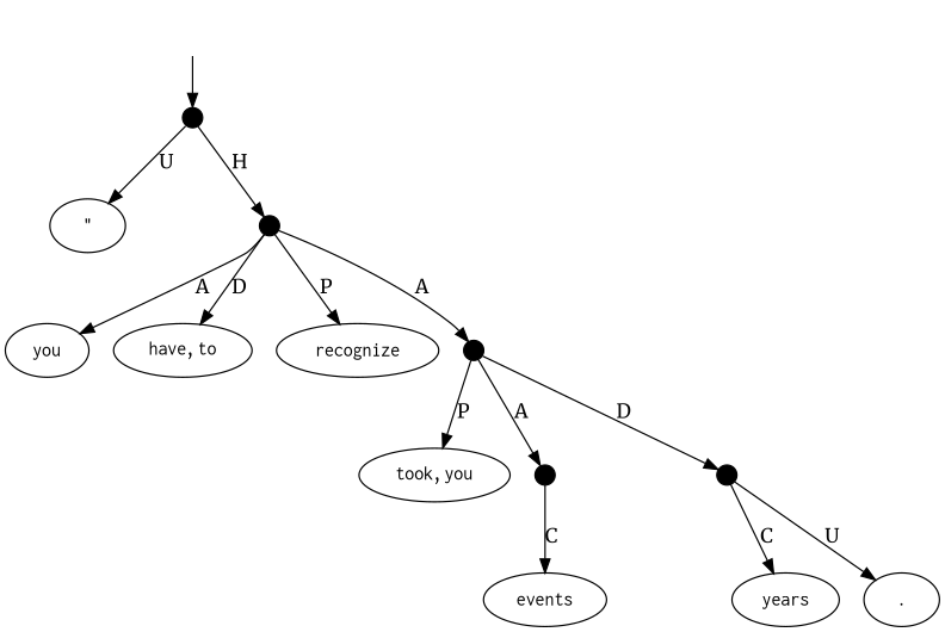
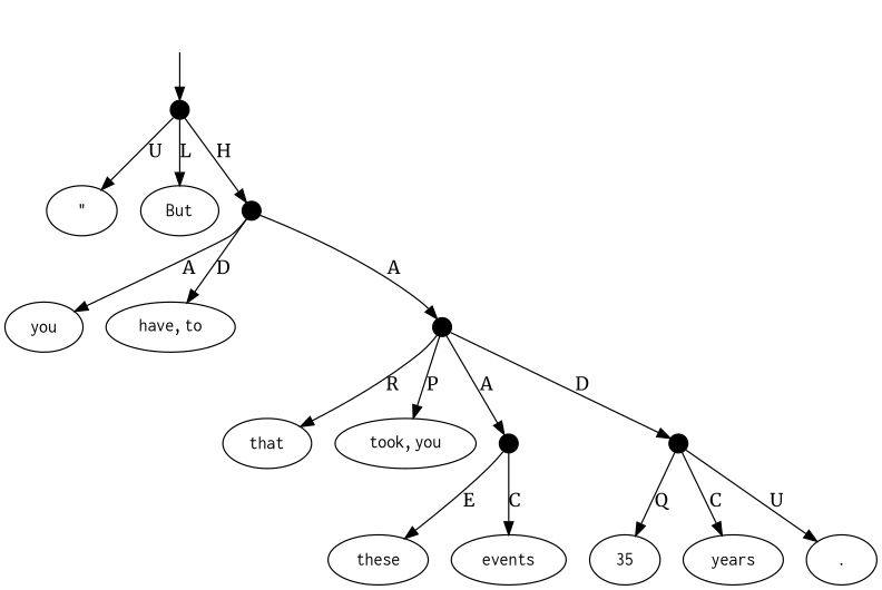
  digraph {
    fontname=Merriweather
    node [fontname=Merriweather]
    edge [fontname=Merriweather]
    top [style=invis]
    13 [shape=point width=0.2]
    n3 [label=<<table align="center" border="0" cellspacing="0"><tr><td colspan="2"><font face="Courier">&quot;</font></td></tr></table>>]
+   n4 [label=<<table align="center" border="0" cellspacing="0"><tr><td colspan="2"><font face="Courier">But</font></td></tr></table>>]
    14 [shape=point width=0.2]
    n6 [label=<<table align="center" border="0" cellspacing="0"><tr><td colspan="2"><font face="Courier">you</font></td></tr></table>>]
    n7 [label=<<table align="center" border="0" cellspacing="0"><tr><td colspan="2"><font face="Courier">have</font>,&nbsp;<font face="Courier">to</font></td></tr></table>>]
-   n8 [label=<<table align="center" border="0" cellspacing="0"><tr><td colspan="2"><font face="Courier">recognize</font></td></tr></table>>]
    15 [shape=point width=0.2]
+   n10 [label=<<table align="center" border="0" cellspacing="0"><tr><td colspan="2"><font face="Courier">that</font></td></tr></table>>]
+   n11 [label=<<table align="center" border="0" cellspacing="0"><tr><td colspan="2"><font face="Courier">these</font></td></tr></table>>]
    n12 [label=<<table align="center" border="0" cellspacing="0"><tr><td colspan="2"><font face="Courier">events</font></td></tr></table>>]
    n13 [label=<<table align="center" border="0" cellspacing="0"><tr><td colspan="2"><font face="Courier">took</font>,&nbsp;<font face="Courier">you</font></td></tr></table>>]
+   n14 [label=<<table align="center" border="0" cellspacing="0"><tr><td colspan="2"><font face="Courier">35</font></td></tr></table>>]
    n15 [label=<<table align="center" border="0" cellspacing="0"><tr><td colspan="2"><font face="Courier">years</font></td></tr></table>>]
    n16 [label=<<table align="center" border="0" cellspacing="0"><tr><td colspan="2"><font face="Courier">.</font></td></tr></table>>]
    16 [shape=point width=0.2]
    17 [shape=point width=0.2]
    top -> 13
    13 -> n3 [label=U]
+   13 -> n4 [label=L]
    13 -> 14 [label=H]
    14 -> n6 [label=A]
    14 -> n7 [label=D]
-   14 -> n8 [label=P]
    14 -> 15 [label=A]
+   15 -> n10 [label=R]
    15 -> n13 [label=P]
    15 -> 16 [label=A]
    15 -> 17 [label=D]
+   16 -> n11 [label=E]
    16 -> n12 [label=C]
+   17 -> n14 [label=Q]
    17 -> n15 [label=C]
    17 -> n16 [label=U]
  }
